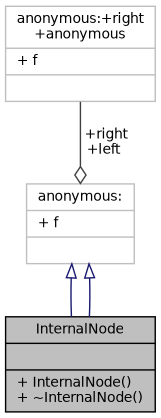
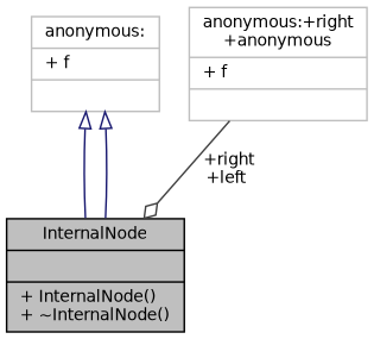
  digraph {
    node [color=grey75 fontname=Helvetica fontsize=10 shape=record]
    edge [arrowtail=onormal color=midnightblue dir=back fontname=Helvetica fontsize=10 labelfontname=Helvetica labelfontsize=10 style=solid]
    n1 [color=black fillcolor=grey75 fontcolor=black height=0.2 label="{InternalNode\n||+ InternalNode()\l+ ~InternalNode()\l}" style=filled width=0.4]
    n2 [height=0.2 label="{anonymous:\n|+ f\l|}" width=0.4]
    n3 [height=0.2 label="{anonymous:+right\n+anonymous\n|+ f\l|}" width=0.4]
    n2 -> n1
    n2 -> n1
-   n3 -> n2 [arrowhead=odiamond color=grey25 label=" +right\n+left" arrowtail="" dir=""]
+   n3 -> n1 [arrowhead=odiamond color=grey25 label=" +right\n+left" arrowtail="" dir=""]
  }
